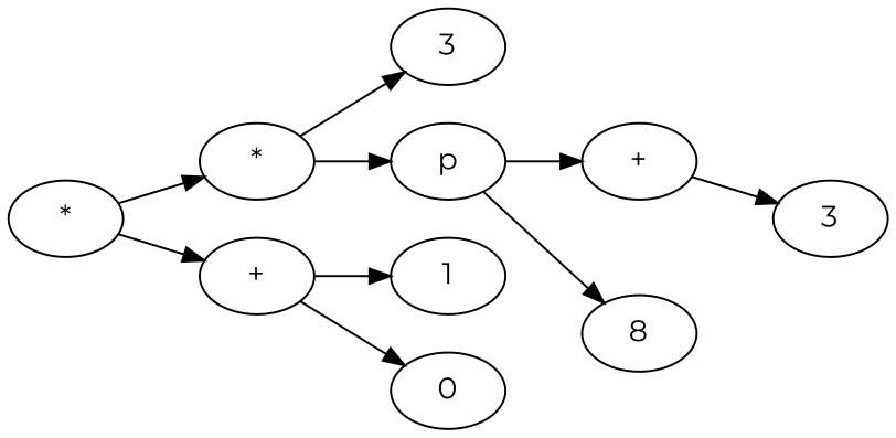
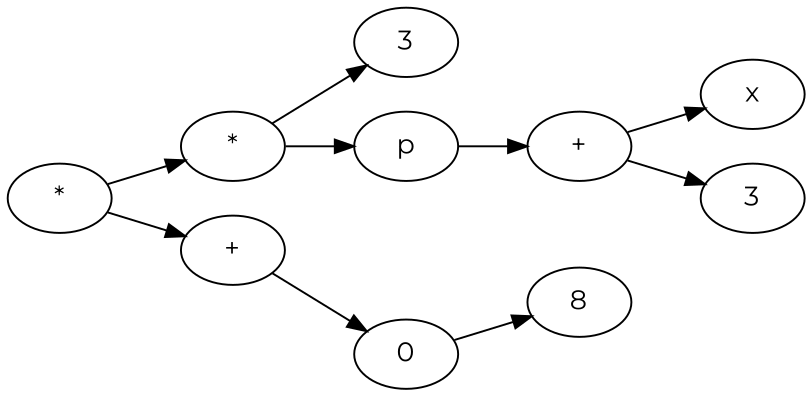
  digraph {
    fontname=Montserrat
    rankdir=LR
    node [fontname=Montserrat]
    edge [fontname=Montserrat]
    n1 [label="*"]
    n2 [label="*"]
    n3 [label="+"]
    n4 [label=3]
    n5 [label=p]
-   n6 [label=1]
    n7 [label=0]
    n8 [label="+"]
    n9 [label=8]
+   n10 [label=x]
    n11 [label=3]
    n1 -> n2
    n1 -> n3
    n2 -> n4
    n2 -> n5
-   n3 -> n6
    n3 -> n7
    n5 -> n8
-   n5 -> n9
+   n7 -> n9
+   n8 -> n10
    n8 -> n11
  }
